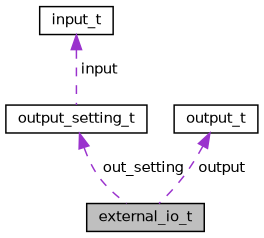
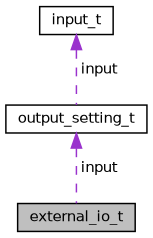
  digraph {
    node [color=black fontname=Helvetica fontsize=10 shape=record]
    edge [color=darkorchid3 dir=back fontname=Helvetica fontsize=10 labelfontname=Helvetica labelfontsize=10 style=dashed]
    n1 [fillcolor=grey75 fontcolor=black height=0.2 label=external_io_t style=filled width=0.4]
    n2 [height=0.2 label=input_t width=0.4]
    n3 [height=0.2 label=output_setting_t width=0.4]
-   n4 [height=0.2 label=output_t width=0.4]
    n2 -> n3 [label=" input"]
-   n3 -> n1 [label=" out_setting"]
-   n4 -> n1 [label=" output"]
+   n3 -> n1 [label=" input"]
  }
